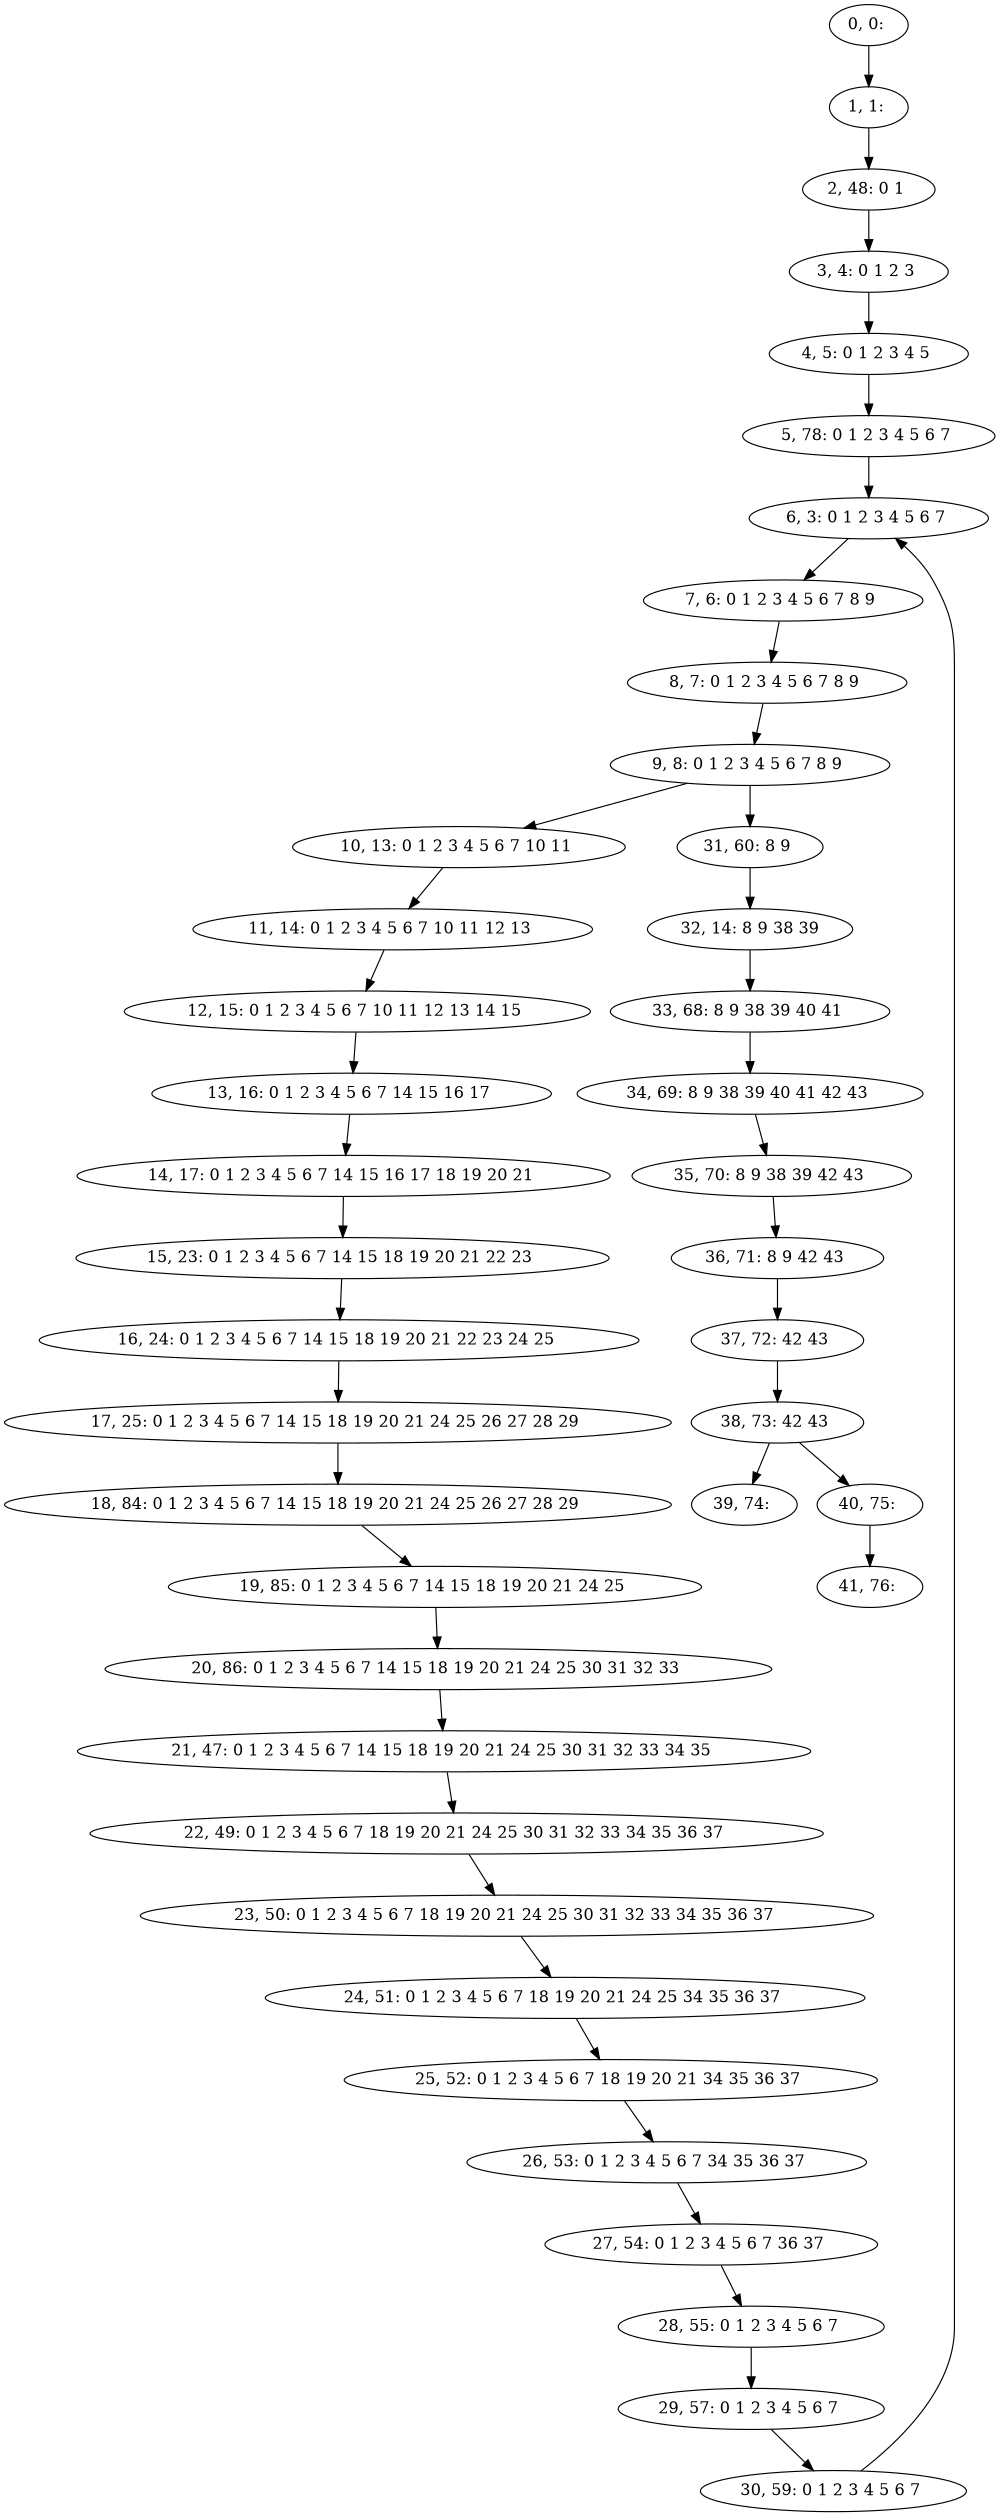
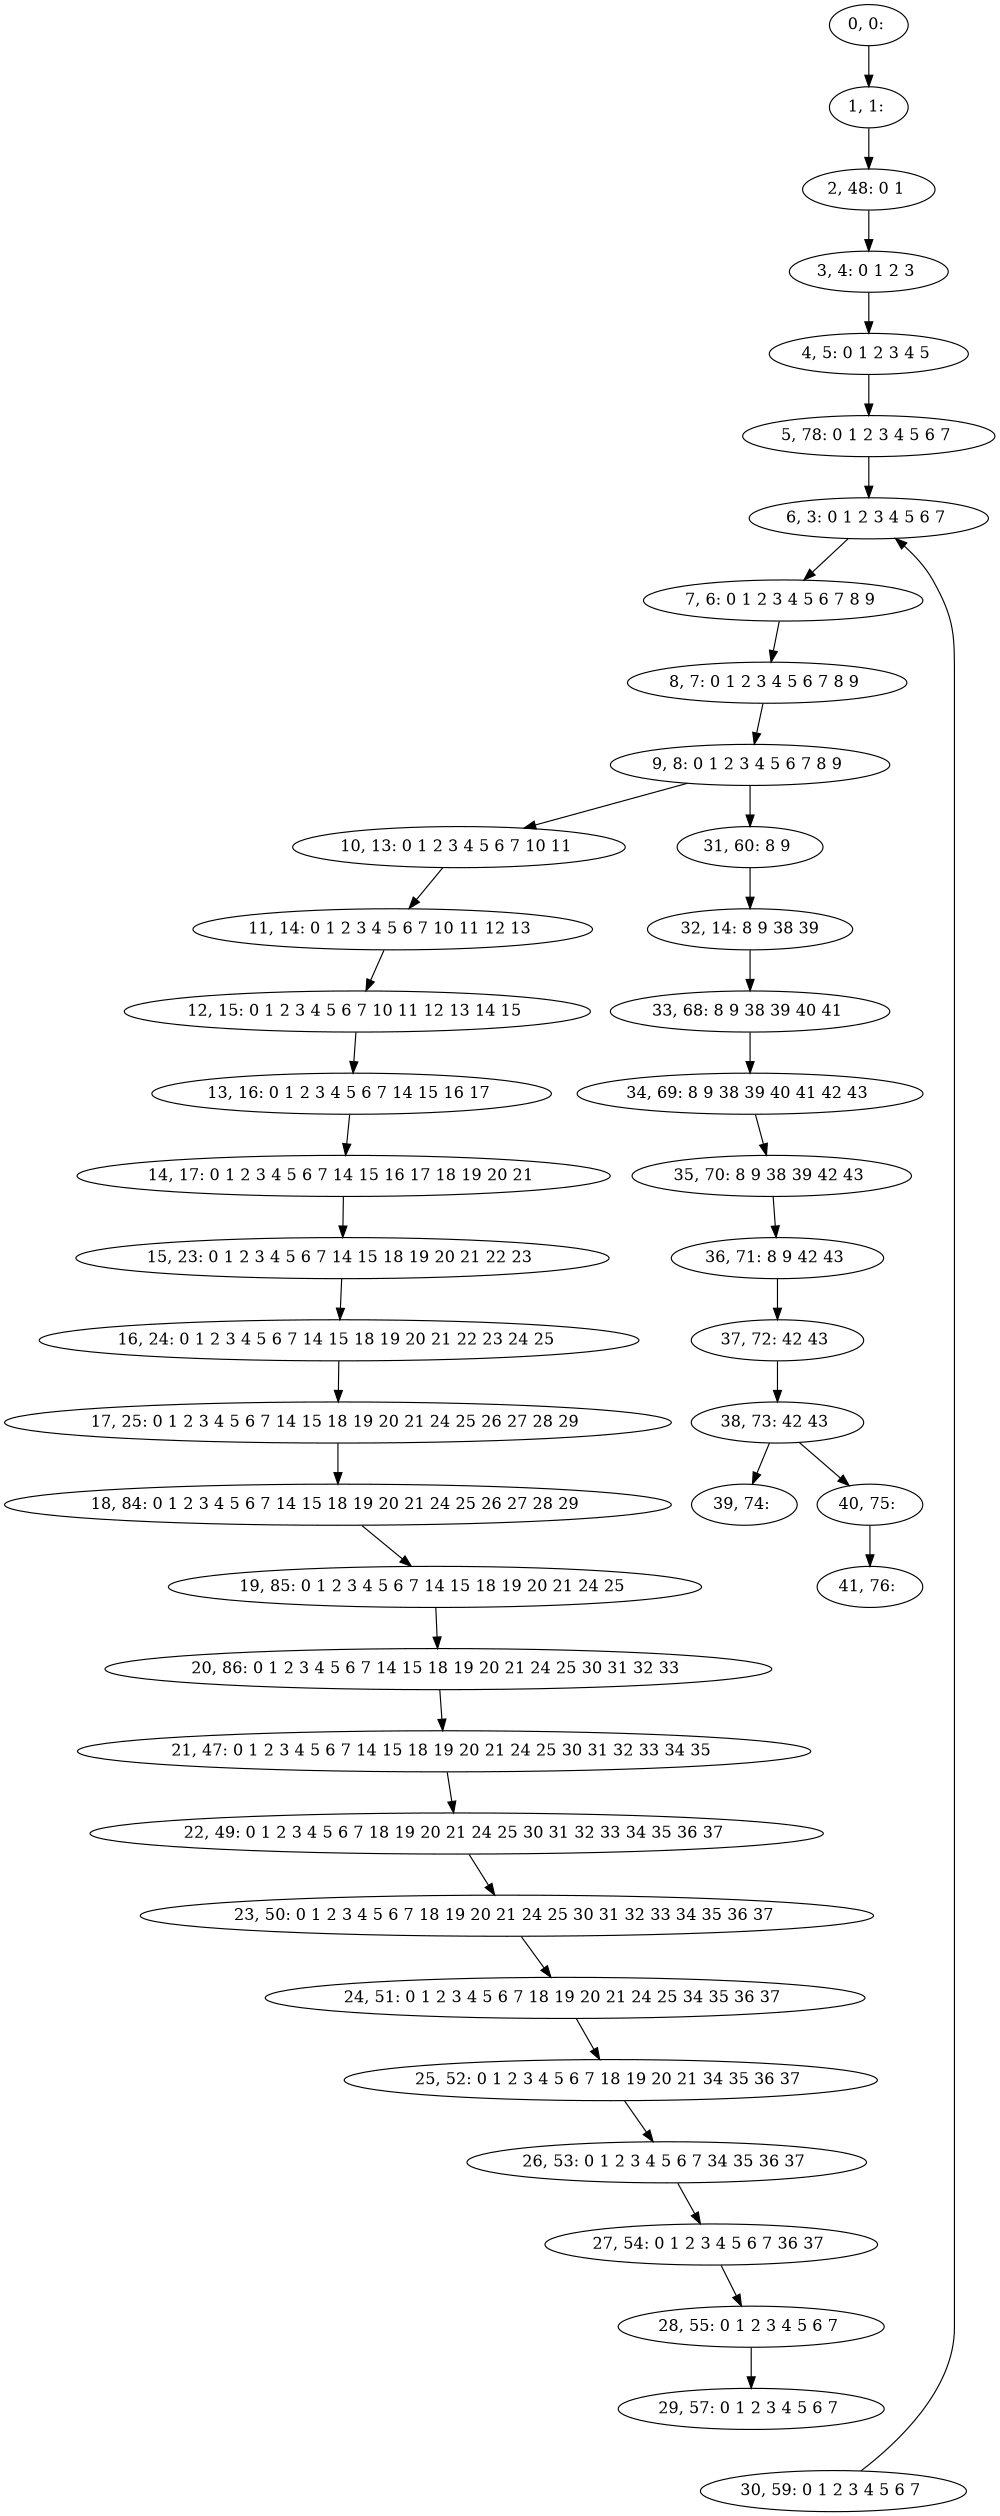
  digraph {
    n1 [label="0, 0: "]
    n2 [label="1, 1: "]
    n3 [label="2, 48: 0 1 "]
    n4 [label="3, 4: 0 1 2 3 "]
    n5 [label="4, 5: 0 1 2 3 4 5 "]
    n6 [label="5, 78: 0 1 2 3 4 5 6 7 "]
    n7 [label="6, 3: 0 1 2 3 4 5 6 7 "]
    n8 [label="7, 6: 0 1 2 3 4 5 6 7 8 9 "]
    n9 [label="8, 7: 0 1 2 3 4 5 6 7 8 9 "]
    n10 [label="9, 8: 0 1 2 3 4 5 6 7 8 9 "]
    n11 [label="10, 13: 0 1 2 3 4 5 6 7 10 11 "]
    n12 [label="31, 60: 8 9 "]
    n13 [label="11, 14: 0 1 2 3 4 5 6 7 10 11 12 13 "]
    n14 [label="32, 14: 8 9 38 39"]
    n15 [label="12, 15: 0 1 2 3 4 5 6 7 10 11 12 13 14 15 "]
    n16 [label="13, 16: 0 1 2 3 4 5 6 7 14 15 16 17 "]
    n17 [label="14, 17: 0 1 2 3 4 5 6 7 14 15 16 17 18 19 20 21 "]
    n18 [label="15, 23: 0 1 2 3 4 5 6 7 14 15 18 19 20 21 22 23 "]
    n19 [label="16, 24: 0 1 2 3 4 5 6 7 14 15 18 19 20 21 22 23 24 25 "]
    n20 [label="17, 25: 0 1 2 3 4 5 6 7 14 15 18 19 20 21 24 25 26 27 28 29 "]
    n21 [label="18, 84: 0 1 2 3 4 5 6 7 14 15 18 19 20 21 24 25 26 27 28 29 "]
    n22 [label="19, 85: 0 1 2 3 4 5 6 7 14 15 18 19 20 21 24 25 "]
    n23 [label="20, 86: 0 1 2 3 4 5 6 7 14 15 18 19 20 21 24 25 30 31 32 33 "]
    n24 [label="21, 47: 0 1 2 3 4 5 6 7 14 15 18 19 20 21 24 25 30 31 32 33 34 35 "]
    n25 [label="22, 49: 0 1 2 3 4 5 6 7 18 19 20 21 24 25 30 31 32 33 34 35 36 37 "]
    n26 [label="23, 50: 0 1 2 3 4 5 6 7 18 19 20 21 24 25 30 31 32 33 34 35 36 37 "]
    n27 [label="24, 51: 0 1 2 3 4 5 6 7 18 19 20 21 24 25 34 35 36 37 "]
    n28 [label="25, 52: 0 1 2 3 4 5 6 7 18 19 20 21 34 35 36 37 "]
    n29 [label="26, 53: 0 1 2 3 4 5 6 7 34 35 36 37 "]
    n30 [label="27, 54: 0 1 2 3 4 5 6 7 36 37 "]
    n31 [label="28, 55: 0 1 2 3 4 5 6 7 "]
    n32 [label="29, 57: 0 1 2 3 4 5 6 7 "]
    n33 [label="30, 59: 0 1 2 3 4 5 6 7 "]
    n34 [label="33, 68: 8 9 38 39 40 41 "]
    n35 [label="34, 69: 8 9 38 39 40 41 42 43 "]
    n36 [label="35, 70: 8 9 38 39 42 43 "]
    n37 [label="36, 71: 8 9 42 43 "]
    n38 [label="37, 72: 42 43 "]
    n39 [label="38, 73: 42 43 "]
    n40 [label="39, 74: "]
    n41 [label="40, 75: "]
    n42 [label="41, 76: "]
    n1 -> n2
    n2 -> n3
    n3 -> n4
    n4 -> n5
    n5 -> n6
    n6 -> n7
    n7 -> n8
    n8 -> n9
    n9 -> n10
    n10 -> n11
    n10 -> n12
    n11 -> n13
    n12 -> n14
    n13 -> n15
    n14 -> n34
    n15 -> n16
    n16 -> n17
    n17 -> n18
    n18 -> n19
    n19 -> n20
    n20 -> n21
    n21 -> n22
    n22 -> n23
    n23 -> n24
    n24 -> n25
    n25 -> n26
    n26 -> n27
    n27 -> n28
    n28 -> n29
    n29 -> n30
    n30 -> n31
    n31 -> n32
-   n32 -> n33
    n33 -> n7
    n34 -> n35
    n35 -> n36
    n36 -> n37
    n37 -> n38
    n38 -> n39
    n39 -> n40
    n39 -> n41
    n41 -> n42
  }
